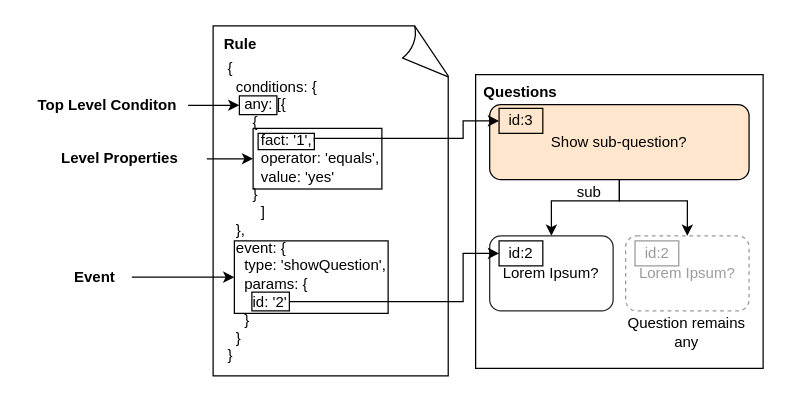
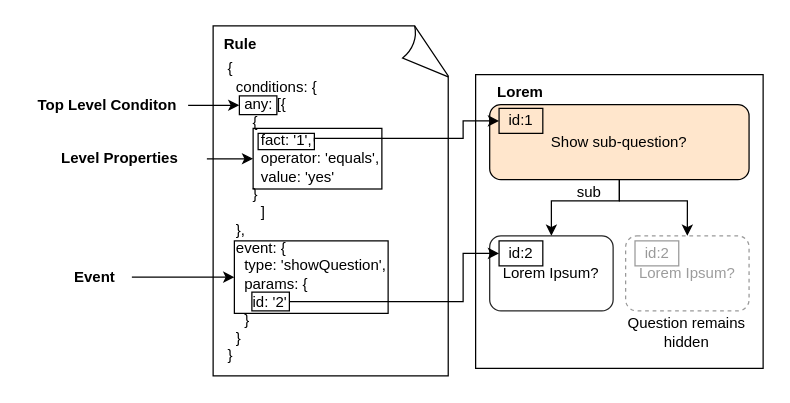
  <mxCell id="0" />
  <mxCell id="1" parent="0" />
  <mxCell id="2" value="" style="rounded=0;whiteSpace=wrap;html=1;" vertex="1" parent="1"><mxGeometry x="380" y="59" width="230" height="235" as="geometry" /></mxCell>
  <mxCell id="3" value="" style="whiteSpace=wrap;html=1;shape=mxgraph.basic.document" vertex="1" parent="1"><mxGeometry x="170" y="20" width="190" height="280" as="geometry" /></mxCell>
  <mxCell id="4" value="&lt;b&gt;Rule&lt;/b&gt;" style="text;html=1;align=center;verticalAlign=middle;whiteSpace=wrap;rounded=0;" vertex="1" parent="1"><mxGeometry x="177" y="20" width="30" height="30" as="geometry" /></mxCell>
  <mxCell id="5" value="&lt;div&gt;{&lt;/div&gt;&lt;div&gt;&amp;nbsp; conditions: {&lt;/div&gt;&lt;div&gt;&amp;nbsp; &amp;nbsp; any: [{&lt;/div&gt;&lt;div&gt;&amp;nbsp; &amp;nbsp; &amp;nbsp; {&lt;/div&gt;&lt;div&gt;&amp;nbsp; &amp;nbsp; &amp;nbsp; &amp;nbsp; fact: '1',&lt;/div&gt;&lt;div&gt;&amp;nbsp; &amp;nbsp; &amp;nbsp; &amp;nbsp; operator: 'equals',&lt;/div&gt;&lt;div&gt;&amp;nbsp; &amp;nbsp; &amp;nbsp; &amp;nbsp; value: 'yes'&lt;/div&gt;&lt;div&gt;&amp;nbsp; &amp;nbsp; &amp;nbsp; }&lt;/div&gt;&lt;div&gt;&lt;span style=&quot;white-space: normal;&quot;&gt;&lt;span style=&quot;white-space:pre&quot;&gt;&#09;&lt;/span&gt;]&lt;/span&gt;&lt;/div&gt;&lt;div&gt;&amp;nbsp; },&lt;/div&gt;&lt;div&gt;&amp;nbsp; event: {&lt;/div&gt;&lt;div&gt;&amp;nbsp; &amp;nbsp; type: 'showQuestion',&lt;/div&gt;&lt;div&gt;&amp;nbsp; &amp;nbsp; params: {&lt;/div&gt;&lt;div&gt;&amp;nbsp; &amp;nbsp; &amp;nbsp; id: '2'&lt;/div&gt;&lt;div&gt;&amp;nbsp; &amp;nbsp; }&lt;/div&gt;&lt;div&gt;&amp;nbsp; }&lt;/div&gt;&lt;div&gt;}&lt;/div&gt;" style="text;html=1;align=left;verticalAlign=middle;whiteSpace=wrap;rounded=0;" vertex="1" parent="1"><mxGeometry x="180" y="44" width="140" height="250" as="geometry" /></mxCell>
  <mxCell id="6" style="edgeStyle=orthogonalEdgeStyle;rounded=0;orthogonalLoop=1;jettySize=auto;html=1;exitX=0.5;exitY=1;exitDx=0;exitDy=0;entryX=0.5;entryY=0;entryDx=0;entryDy=0;" edge="1" parent="1" source="8" target="13"><mxGeometry relative="1" as="geometry"><Array as="points"><mxPoint x="495" y="160" /><mxPoint x="441" y="160" /></Array></mxGeometry></mxCell>
  <mxCell id="7" style="edgeStyle=orthogonalEdgeStyle;rounded=0;orthogonalLoop=1;jettySize=auto;html=1;exitX=0.5;exitY=1;exitDx=0;exitDy=0;entryX=0.5;entryY=0;entryDx=0;entryDy=0;" edge="1" parent="1" source="8" target="26"><mxGeometry relative="1" as="geometry"><Array as="points"><mxPoint x="495" y="160" /><mxPoint x="549" y="160" /></Array></mxGeometry></mxCell>
  <mxCell id="8" value="Show sub-question?" style="rounded=1;whiteSpace=wrap;html=1;fillColor=#ffe6cc;" vertex="1" parent="1"><mxGeometry x="391.25" y="83" width="207.5" height="60" as="geometry" /></mxCell>
  <mxCell id="9" style="edgeStyle=orthogonalEdgeStyle;rounded=0;orthogonalLoop=1;jettySize=auto;html=1;exitX=1;exitY=0.5;exitDx=0;exitDy=0;entryX=0;entryY=0.5;entryDx=0;entryDy=0;" edge="1" parent="1" source="10" target="12"><mxGeometry relative="1" as="geometry"><Array as="points"><mxPoint x="251" y="110" /><mxPoint x="370" y="110" /><mxPoint x="370" y="96" /></Array></mxGeometry></mxCell>
  <mxCell id="10" value="" style="rounded=0;whiteSpace=wrap;html=1;fillColor=none;" vertex="1" parent="1"><mxGeometry x="206" y="106" width="45" height="13" as="geometry" /></mxCell>
- <mxCell id="11" value="&lt;b&gt;Questions&lt;/b&gt;" style="text;html=1;align=center;verticalAlign=middle;whiteSpace=wrap;rounded=0;" vertex="1" parent="1"><mxGeometry x="386.25" y="62" width="60" height="21" as="geometry" /></mxCell>
- <mxCell id="12" value="id:3" style="rounded=0;whiteSpace=wrap;html=1;fillColor=none;" vertex="1" parent="1"><mxGeometry x="398.75" y="86" width="35" height="20" as="geometry" /></mxCell>
+ <mxCell id="11" value="&lt;b&gt;Lorem&lt;/b&gt;" style="text;html=1;align=center;verticalAlign=middle;whiteSpace=wrap;rounded=0;" vertex="1" parent="1"><mxGeometry x="386.25" y="62" width="60" height="21" as="geometry" /></mxCell>
+ <mxCell id="12" value="id:1" style="rounded=0;whiteSpace=wrap;html=1;fillColor=none;" vertex="1" parent="1"><mxGeometry x="398.75" y="86" width="35" height="20" as="geometry" /></mxCell>
  <mxCell id="13" value="Lorem Ipsum?" style="rounded=1;whiteSpace=wrap;html=1;fontColor=#000000;strokeColor=#242424;labelBackgroundColor=default;" vertex="1" parent="1"><mxGeometry x="391.25" y="188" width="98.75" height="60" as="geometry" /></mxCell>
  <mxCell id="14" value="&lt;font&gt;id:2&lt;/font&gt;" style="rounded=0;whiteSpace=wrap;html=1;fillColor=none;fontColor=#000000;strokeColor=#000000;labelBackgroundColor=default;" vertex="1" parent="1"><mxGeometry x="398.75" y="192" width="35" height="20" as="geometry" /></mxCell>
  <mxCell id="15" value="" style="edgeStyle=orthogonalEdgeStyle;rounded=0;orthogonalLoop=1;jettySize=auto;html=1;" edge="1" parent="1" source="16" target="17"><mxGeometry relative="1" as="geometry" /></mxCell>
  <mxCell id="16" value="&lt;b&gt;Top Level Conditon&lt;/b&gt;" style="text;html=1;align=center;verticalAlign=middle;resizable=0;points=[];autosize=1;strokeColor=none;fillColor=none;" vertex="1" parent="1"><mxGeometry x="20" y="68.5" width="130" height="30" as="geometry" /></mxCell>
  <mxCell id="17" value="" style="rounded=0;whiteSpace=wrap;html=1;fillColor=none;" vertex="1" parent="1"><mxGeometry x="191" y="76" width="30" height="15" as="geometry" /></mxCell>
  <mxCell id="18" value="" style="edgeStyle=orthogonalEdgeStyle;rounded=0;orthogonalLoop=1;jettySize=auto;html=1;" edge="1" parent="1" source="19" target="20"><mxGeometry relative="1" as="geometry" /></mxCell>
  <mxCell id="19" value="&lt;b&gt;Level Properties&lt;/b&gt;" style="text;html=1;align=center;verticalAlign=middle;resizable=0;points=[];autosize=1;strokeColor=none;fillColor=none;" vertex="1" parent="1"><mxGeometry x="25" y="111.25" width="140" height="30" as="geometry" /></mxCell>
  <mxCell id="20" value="" style="rounded=0;whiteSpace=wrap;html=1;fillColor=none;" vertex="1" parent="1"><mxGeometry x="202" y="102" width="103" height="48.5" as="geometry" /></mxCell>
  <mxCell id="21" value="" style="edgeStyle=orthogonalEdgeStyle;rounded=0;orthogonalLoop=1;jettySize=auto;html=1;entryX=0;entryY=0.5;entryDx=0;entryDy=0;" edge="1" parent="1" source="22" target="23"><mxGeometry relative="1" as="geometry" /></mxCell>
  <mxCell id="22" value="&lt;b&gt;Event&lt;/b&gt;" style="text;html=1;align=center;verticalAlign=middle;resizable=0;points=[];autosize=1;strokeColor=none;fillColor=none;" vertex="1" parent="1"><mxGeometry x="45" y="206" width="60" height="30" as="geometry" /></mxCell>
  <mxCell id="23" value="" style="rounded=0;whiteSpace=wrap;html=1;fillColor=none;" vertex="1" parent="1"><mxGeometry x="187" y="192" width="123" height="58" as="geometry" /></mxCell>
  <mxCell id="24" style="edgeStyle=orthogonalEdgeStyle;rounded=0;orthogonalLoop=1;jettySize=auto;html=1;exitX=1;exitY=0.5;exitDx=0;exitDy=0;entryX=0;entryY=0.5;entryDx=0;entryDy=0;" edge="1" parent="1" source="25" target="14"><mxGeometry relative="1" as="geometry"><Array as="points"><mxPoint x="370" y="240" /><mxPoint x="370" y="202" /></Array></mxGeometry></mxCell>
  <mxCell id="25" value="" style="rounded=0;whiteSpace=wrap;html=1;fillColor=none;" vertex="1" parent="1"><mxGeometry x="201" y="233" width="30" height="15" as="geometry" /></mxCell>
  <mxCell id="26" value="Lorem Ipsum?" style="rounded=1;whiteSpace=wrap;html=1;fontColor=#9C9C9C;strokeColor=#999999;labelBackgroundColor=default;dashed=1;" vertex="1" parent="1"><mxGeometry x="500" y="188" width="98.75" height="60" as="geometry" /></mxCell>
  <mxCell id="27" value="sub" style="text;html=1;align=center;verticalAlign=middle;whiteSpace=wrap;rounded=0;" vertex="1" parent="1"><mxGeometry x="456.25" y="145" width="30" height="16" as="geometry" /></mxCell>
  <mxCell id="28" value="&lt;font color=&quot;#999999&quot;&gt;id:2&lt;/font&gt;" style="rounded=0;whiteSpace=wrap;html=1;fillColor=none;fontColor=#000000;strokeColor=#999999;labelBackgroundColor=default;" vertex="1" parent="1"><mxGeometry x="507.5" y="192" width="35" height="20" as="geometry" /></mxCell>
- <mxCell id="29" value="Question remains any" style="text;html=1;align=center;verticalAlign=middle;whiteSpace=wrap;rounded=0;" vertex="1" parent="1"><mxGeometry x="499.38" y="250" width="100" height="30" as="geometry" /></mxCell>
+ <mxCell id="29" value="Question remains hidden" style="text;html=1;align=center;verticalAlign=middle;whiteSpace=wrap;rounded=0;" vertex="1" parent="1"><mxGeometry x="499.38" y="250" width="100" height="30" as="geometry" /></mxCell>
